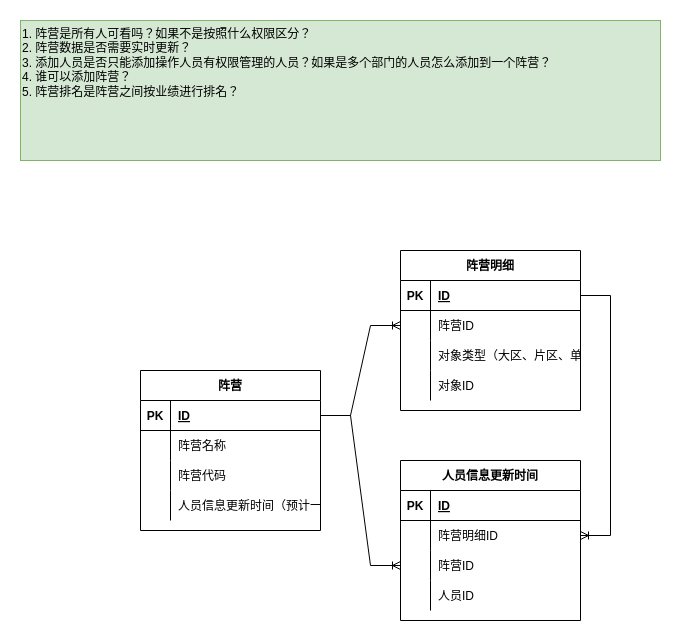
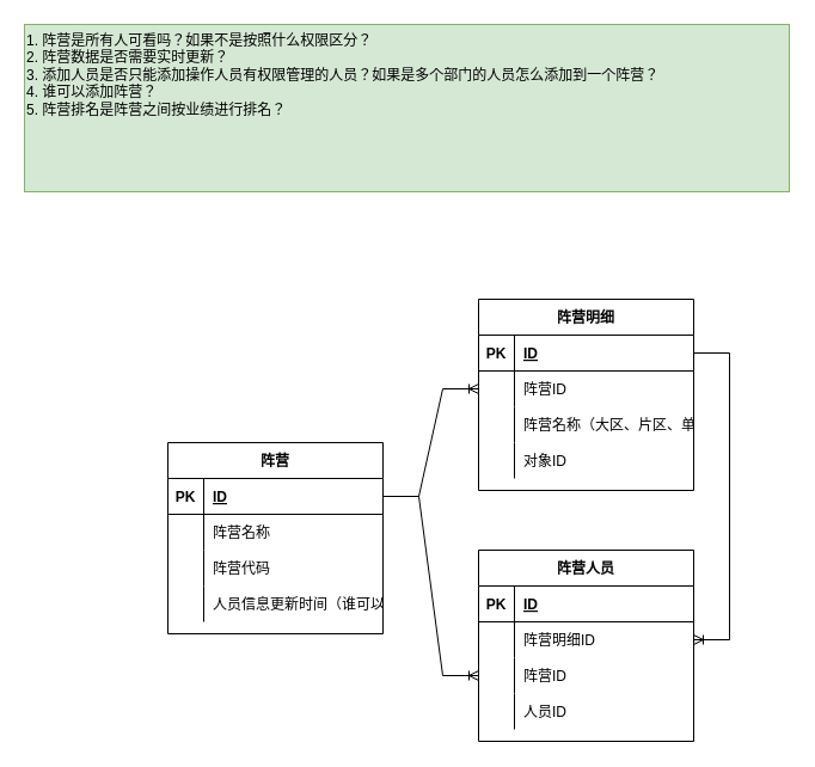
  <mxCell id="0" />
  <mxCell id="1" parent="0" />
  <mxCell id="2" value="阵营" style="shape=table;startSize=30;container=1;collapsible=1;childLayout=tableLayout;fixedRows=1;rowLines=0;fontStyle=1;align=center;resizeLast=1;" vertex="1" parent="1"><mxGeometry x="140" y="370" width="180" height="160" as="geometry" /></mxCell>
  <mxCell id="3" value="" style="shape=tableRow;horizontal=0;startSize=0;swimlaneHead=0;swimlaneBody=0;fillColor=none;collapsible=0;dropTarget=0;points=[[0,0.5],[1,0.5]];portConstraint=eastwest;top=0;left=0;right=0;bottom=1;" vertex="1" parent="2"><mxGeometry y="30" width="180" height="30" as="geometry" /></mxCell>
  <mxCell id="4" value="PK" style="shape=partialRectangle;connectable=0;fillColor=none;top=0;left=0;bottom=0;right=0;fontStyle=1;overflow=hidden;" vertex="1" parent="3"><mxGeometry width="30" height="30" as="geometry"><mxRectangle width="30" height="30" as="alternateBounds" /></mxGeometry></mxCell>
  <mxCell id="5" value="ID" style="shape=partialRectangle;connectable=0;fillColor=none;top=0;left=0;bottom=0;right=0;align=left;spacingLeft=6;fontStyle=5;overflow=hidden;" vertex="1" parent="3"><mxGeometry x="30" width="150" height="30" as="geometry"><mxRectangle width="150" height="30" as="alternateBounds" /></mxGeometry></mxCell>
  <mxCell id="6" value="" style="shape=tableRow;horizontal=0;startSize=0;swimlaneHead=0;swimlaneBody=0;fillColor=none;collapsible=0;dropTarget=0;points=[[0,0.5],[1,0.5]];portConstraint=eastwest;top=0;left=0;right=0;bottom=0;" vertex="1" parent="2"><mxGeometry y="60" width="180" height="30" as="geometry" /></mxCell>
  <mxCell id="7" value="" style="shape=partialRectangle;connectable=0;fillColor=none;top=0;left=0;bottom=0;right=0;editable=1;overflow=hidden;" vertex="1" parent="6"><mxGeometry width="30" height="30" as="geometry"><mxRectangle width="30" height="30" as="alternateBounds" /></mxGeometry></mxCell>
  <mxCell id="8" value="阵营名称" style="shape=partialRectangle;connectable=0;fillColor=none;top=0;left=0;bottom=0;right=0;align=left;spacingLeft=6;overflow=hidden;" vertex="1" parent="6"><mxGeometry x="30" width="150" height="30" as="geometry"><mxRectangle width="150" height="30" as="alternateBounds" /></mxGeometry></mxCell>
  <mxCell id="9" value="" style="shape=tableRow;horizontal=0;startSize=0;swimlaneHead=0;swimlaneBody=0;fillColor=none;collapsible=0;dropTarget=0;points=[[0,0.5],[1,0.5]];portConstraint=eastwest;top=0;left=0;right=0;bottom=0;" vertex="1" parent="2"><mxGeometry y="90" width="180" height="30" as="geometry" /></mxCell>
  <mxCell id="10" value="" style="shape=partialRectangle;connectable=0;fillColor=none;top=0;left=0;bottom=0;right=0;editable=1;overflow=hidden;" vertex="1" parent="9"><mxGeometry width="30" height="30" as="geometry"><mxRectangle width="30" height="30" as="alternateBounds" /></mxGeometry></mxCell>
  <mxCell id="11" value="阵营代码" style="shape=partialRectangle;connectable=0;fillColor=none;top=0;left=0;bottom=0;right=0;align=left;spacingLeft=6;overflow=hidden;" vertex="1" parent="9"><mxGeometry x="30" width="150" height="30" as="geometry"><mxRectangle width="150" height="30" as="alternateBounds" /></mxGeometry></mxCell>
  <mxCell id="12" style="shape=tableRow;horizontal=0;startSize=0;swimlaneHead=0;swimlaneBody=0;fillColor=none;collapsible=0;dropTarget=0;points=[[0,0.5],[1,0.5]];portConstraint=eastwest;top=0;left=0;right=0;bottom=0;" vertex="1" parent="2"><mxGeometry y="120" width="180" height="30" as="geometry" /></mxCell>
  <mxCell id="13" style="shape=partialRectangle;connectable=0;fillColor=none;top=0;left=0;bottom=0;right=0;editable=1;overflow=hidden;" vertex="1" parent="12"><mxGeometry width="30" height="30" as="geometry"><mxRectangle width="30" height="30" as="alternateBounds" /></mxGeometry></mxCell>
- <mxCell id="14" value="人员信息更新时间（预计一小时更新一次）" style="shape=partialRectangle;connectable=0;fillColor=none;top=0;left=0;bottom=0;right=0;align=left;spacingLeft=6;overflow=hidden;" vertex="1" parent="12"><mxGeometry x="30" width="150" height="30" as="geometry"><mxRectangle width="150" height="30" as="alternateBounds" /></mxGeometry></mxCell>
+ <mxCell id="14" value="人员信息更新时间（谁可以添加阵营）" style="shape=partialRectangle;connectable=0;fillColor=none;top=0;left=0;bottom=0;right=0;align=left;spacingLeft=6;overflow=hidden;" vertex="1" parent="12"><mxGeometry x="30" width="150" height="30" as="geometry"><mxRectangle width="150" height="30" as="alternateBounds" /></mxGeometry></mxCell>
  <mxCell id="15" value="阵营明细" style="shape=table;startSize=30;container=1;collapsible=1;childLayout=tableLayout;fixedRows=1;rowLines=0;fontStyle=1;align=center;resizeLast=1;" vertex="1" parent="1"><mxGeometry x="400" y="250" width="180" height="160" as="geometry" /></mxCell>
  <mxCell id="16" value="" style="shape=tableRow;horizontal=0;startSize=0;swimlaneHead=0;swimlaneBody=0;fillColor=none;collapsible=0;dropTarget=0;points=[[0,0.5],[1,0.5]];portConstraint=eastwest;top=0;left=0;right=0;bottom=1;" vertex="1" parent="15"><mxGeometry y="30" width="180" height="30" as="geometry" /></mxCell>
  <mxCell id="17" value="PK" style="shape=partialRectangle;connectable=0;fillColor=none;top=0;left=0;bottom=0;right=0;fontStyle=1;overflow=hidden;" vertex="1" parent="16"><mxGeometry width="30" height="30" as="geometry"><mxRectangle width="30" height="30" as="alternateBounds" /></mxGeometry></mxCell>
  <mxCell id="18" value="ID" style="shape=partialRectangle;connectable=0;fillColor=none;top=0;left=0;bottom=0;right=0;align=left;spacingLeft=6;fontStyle=5;overflow=hidden;" vertex="1" parent="16"><mxGeometry x="30" width="150" height="30" as="geometry"><mxRectangle width="150" height="30" as="alternateBounds" /></mxGeometry></mxCell>
  <mxCell id="19" value="" style="shape=tableRow;horizontal=0;startSize=0;swimlaneHead=0;swimlaneBody=0;fillColor=none;collapsible=0;dropTarget=0;points=[[0,0.5],[1,0.5]];portConstraint=eastwest;top=0;left=0;right=0;bottom=0;" vertex="1" parent="15"><mxGeometry y="60" width="180" height="30" as="geometry" /></mxCell>
  <mxCell id="20" value="" style="shape=partialRectangle;connectable=0;fillColor=none;top=0;left=0;bottom=0;right=0;editable=1;overflow=hidden;" vertex="1" parent="19"><mxGeometry width="30" height="30" as="geometry"><mxRectangle width="30" height="30" as="alternateBounds" /></mxGeometry></mxCell>
  <mxCell id="21" value="阵营ID" style="shape=partialRectangle;connectable=0;fillColor=none;top=0;left=0;bottom=0;right=0;align=left;spacingLeft=6;overflow=hidden;" vertex="1" parent="19"><mxGeometry x="30" width="150" height="30" as="geometry"><mxRectangle width="150" height="30" as="alternateBounds" /></mxGeometry></mxCell>
  <mxCell id="22" value="" style="shape=tableRow;horizontal=0;startSize=0;swimlaneHead=0;swimlaneBody=0;fillColor=none;collapsible=0;dropTarget=0;points=[[0,0.5],[1,0.5]];portConstraint=eastwest;top=0;left=0;right=0;bottom=0;" vertex="1" parent="15"><mxGeometry y="90" width="180" height="30" as="geometry" /></mxCell>
  <mxCell id="23" value="" style="shape=partialRectangle;connectable=0;fillColor=none;top=0;left=0;bottom=0;right=0;editable=1;overflow=hidden;" vertex="1" parent="22"><mxGeometry width="30" height="30" as="geometry"><mxRectangle width="30" height="30" as="alternateBounds" /></mxGeometry></mxCell>
- <mxCell id="24" value="对象类型（大区、片区、单位、团队、小组、成员）" style="shape=partialRectangle;connectable=0;fillColor=none;top=0;left=0;bottom=0;right=0;align=left;spacingLeft=6;overflow=hidden;" vertex="1" parent="22"><mxGeometry x="30" width="150" height="30" as="geometry"><mxRectangle width="150" height="30" as="alternateBounds" /></mxGeometry></mxCell>
+ <mxCell id="24" value="阵营名称（大区、片区、单位、团队、小组、成员）" style="shape=partialRectangle;connectable=0;fillColor=none;top=0;left=0;bottom=0;right=0;align=left;spacingLeft=6;overflow=hidden;" vertex="1" parent="22"><mxGeometry x="30" width="150" height="30" as="geometry"><mxRectangle width="150" height="30" as="alternateBounds" /></mxGeometry></mxCell>
  <mxCell id="25" value="" style="shape=tableRow;horizontal=0;startSize=0;swimlaneHead=0;swimlaneBody=0;fillColor=none;collapsible=0;dropTarget=0;points=[[0,0.5],[1,0.5]];portConstraint=eastwest;top=0;left=0;right=0;bottom=0;" vertex="1" parent="15"><mxGeometry y="120" width="180" height="30" as="geometry" /></mxCell>
  <mxCell id="26" value="" style="shape=partialRectangle;connectable=0;fillColor=none;top=0;left=0;bottom=0;right=0;editable=1;overflow=hidden;" vertex="1" parent="25"><mxGeometry width="30" height="30" as="geometry"><mxRectangle width="30" height="30" as="alternateBounds" /></mxGeometry></mxCell>
  <mxCell id="27" value="对象ID" style="shape=partialRectangle;connectable=0;fillColor=none;top=0;left=0;bottom=0;right=0;align=left;spacingLeft=6;overflow=hidden;" vertex="1" parent="25"><mxGeometry x="30" width="150" height="30" as="geometry"><mxRectangle width="150" height="30" as="alternateBounds" /></mxGeometry></mxCell>
  <mxCell id="28" value="" style="edgeStyle=entityRelationEdgeStyle;fontSize=12;html=1;endArrow=ERoneToMany;rounded=0;" edge="1" parent="1" source="3" target="19"><mxGeometry width="100" height="100" relative="1" as="geometry"><mxPoint x="320" y="710" as="sourcePoint" /><mxPoint x="420" y="610" as="targetPoint" /></mxGeometry></mxCell>
- <mxCell id="29" value="人员信息更新时间" style="shape=table;startSize=30;container=1;collapsible=1;childLayout=tableLayout;fixedRows=1;rowLines=0;fontStyle=1;align=center;resizeLast=1;" vertex="1" parent="1"><mxGeometry x="400" y="460" width="180" height="160" as="geometry" /></mxCell>
+ <mxCell id="29" value="阵营人员" style="shape=table;startSize=30;container=1;collapsible=1;childLayout=tableLayout;fixedRows=1;rowLines=0;fontStyle=1;align=center;resizeLast=1;" vertex="1" parent="1"><mxGeometry x="400" y="460" width="180" height="160" as="geometry" /></mxCell>
  <mxCell id="30" value="" style="shape=tableRow;horizontal=0;startSize=0;swimlaneHead=0;swimlaneBody=0;fillColor=none;collapsible=0;dropTarget=0;points=[[0,0.5],[1,0.5]];portConstraint=eastwest;top=0;left=0;right=0;bottom=1;" vertex="1" parent="29"><mxGeometry y="30" width="180" height="30" as="geometry" /></mxCell>
  <mxCell id="31" value="PK" style="shape=partialRectangle;connectable=0;fillColor=none;top=0;left=0;bottom=0;right=0;fontStyle=1;overflow=hidden;" vertex="1" parent="30"><mxGeometry width="30" height="30" as="geometry"><mxRectangle width="30" height="30" as="alternateBounds" /></mxGeometry></mxCell>
  <mxCell id="32" value="ID" style="shape=partialRectangle;connectable=0;fillColor=none;top=0;left=0;bottom=0;right=0;align=left;spacingLeft=6;fontStyle=5;overflow=hidden;" vertex="1" parent="30"><mxGeometry x="30" width="150" height="30" as="geometry"><mxRectangle width="150" height="30" as="alternateBounds" /></mxGeometry></mxCell>
  <mxCell id="33" value="" style="shape=tableRow;horizontal=0;startSize=0;swimlaneHead=0;swimlaneBody=0;fillColor=none;collapsible=0;dropTarget=0;points=[[0,0.5],[1,0.5]];portConstraint=eastwest;top=0;left=0;right=0;bottom=0;" vertex="1" parent="29"><mxGeometry y="60" width="180" height="30" as="geometry" /></mxCell>
  <mxCell id="34" value="" style="shape=partialRectangle;connectable=0;fillColor=none;top=0;left=0;bottom=0;right=0;editable=1;overflow=hidden;" vertex="1" parent="33"><mxGeometry width="30" height="30" as="geometry"><mxRectangle width="30" height="30" as="alternateBounds" /></mxGeometry></mxCell>
  <mxCell id="35" value="阵营明细ID" style="shape=partialRectangle;connectable=0;fillColor=none;top=0;left=0;bottom=0;right=0;align=left;spacingLeft=6;overflow=hidden;" vertex="1" parent="33"><mxGeometry x="30" width="150" height="30" as="geometry"><mxRectangle width="150" height="30" as="alternateBounds" /></mxGeometry></mxCell>
  <mxCell id="36" value="" style="shape=tableRow;horizontal=0;startSize=0;swimlaneHead=0;swimlaneBody=0;fillColor=none;collapsible=0;dropTarget=0;points=[[0,0.5],[1,0.5]];portConstraint=eastwest;top=0;left=0;right=0;bottom=0;" vertex="1" parent="29"><mxGeometry y="90" width="180" height="30" as="geometry" /></mxCell>
  <mxCell id="37" value="" style="shape=partialRectangle;connectable=0;fillColor=none;top=0;left=0;bottom=0;right=0;editable=1;overflow=hidden;" vertex="1" parent="36"><mxGeometry width="30" height="30" as="geometry"><mxRectangle width="30" height="30" as="alternateBounds" /></mxGeometry></mxCell>
  <mxCell id="38" value="阵营ID" style="shape=partialRectangle;connectable=0;fillColor=none;top=0;left=0;bottom=0;right=0;align=left;spacingLeft=6;overflow=hidden;" vertex="1" parent="36"><mxGeometry x="30" width="150" height="30" as="geometry"><mxRectangle width="150" height="30" as="alternateBounds" /></mxGeometry></mxCell>
  <mxCell id="39" value="" style="shape=tableRow;horizontal=0;startSize=0;swimlaneHead=0;swimlaneBody=0;fillColor=none;collapsible=0;dropTarget=0;points=[[0,0.5],[1,0.5]];portConstraint=eastwest;top=0;left=0;right=0;bottom=0;" vertex="1" parent="29"><mxGeometry y="120" width="180" height="30" as="geometry" /></mxCell>
  <mxCell id="40" value="" style="shape=partialRectangle;connectable=0;fillColor=none;top=0;left=0;bottom=0;right=0;editable=1;overflow=hidden;" vertex="1" parent="39"><mxGeometry width="30" height="30" as="geometry"><mxRectangle width="30" height="30" as="alternateBounds" /></mxGeometry></mxCell>
  <mxCell id="41" value="人员ID" style="shape=partialRectangle;connectable=0;fillColor=none;top=0;left=0;bottom=0;right=0;align=left;spacingLeft=6;overflow=hidden;" vertex="1" parent="39"><mxGeometry x="30" width="150" height="30" as="geometry"><mxRectangle width="150" height="30" as="alternateBounds" /></mxGeometry></mxCell>
  <mxCell id="42" value="" style="edgeStyle=entityRelationEdgeStyle;fontSize=12;html=1;endArrow=ERoneToMany;rounded=0;" edge="1" parent="1" source="16" target="33"><mxGeometry width="100" height="100" relative="1" as="geometry"><mxPoint x="780" y="680" as="sourcePoint" /><mxPoint x="880" y="580" as="targetPoint" /></mxGeometry></mxCell>
  <mxCell id="43" value="" style="edgeStyle=entityRelationEdgeStyle;fontSize=12;html=1;endArrow=ERoneToMany;rounded=0;" edge="1" parent="1" source="3" target="36"><mxGeometry width="100" height="100" relative="1" as="geometry"><mxPoint x="370" y="720" as="sourcePoint" /><mxPoint x="470" y="620" as="targetPoint" /></mxGeometry></mxCell>
  <mxCell id="44" value="1. 阵营是所有人可看吗？如果不是按照什么权限区分？&lt;br&gt;2. 阵营数据是否需要实时更新？&lt;br&gt;3. 添加人员是否只能添加操作人员有权限管理的人员？如果是多个部门的人员怎么添加到一个阵营？&lt;br&gt;4. 谁可以添加阵营？&lt;br&gt;5. 阵营排名是阵营之间按业绩进行排名？" style="rounded=0;whiteSpace=wrap;html=1;fillColor=#d5e8d4;strokeColor=#82b366;align=left;verticalAlign=top;fontColor=#000000;" vertex="1" parent="1"><mxGeometry width="640" height="140" as="geometry" x="20" y="20" /></mxCell>
